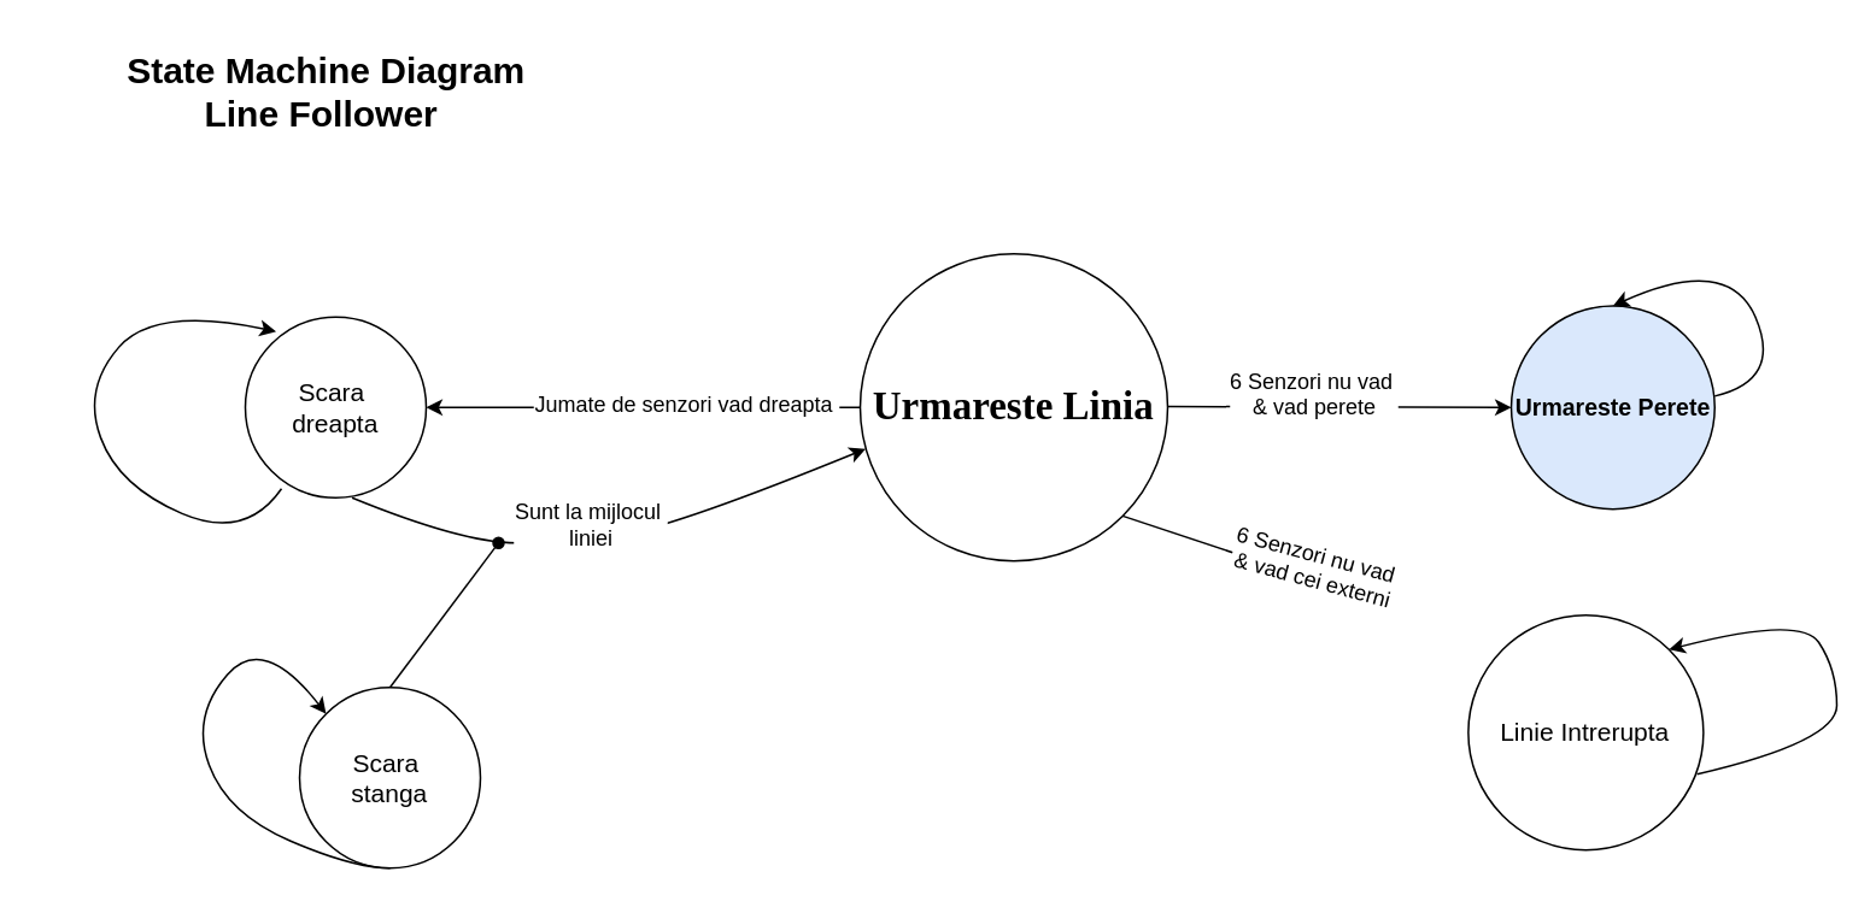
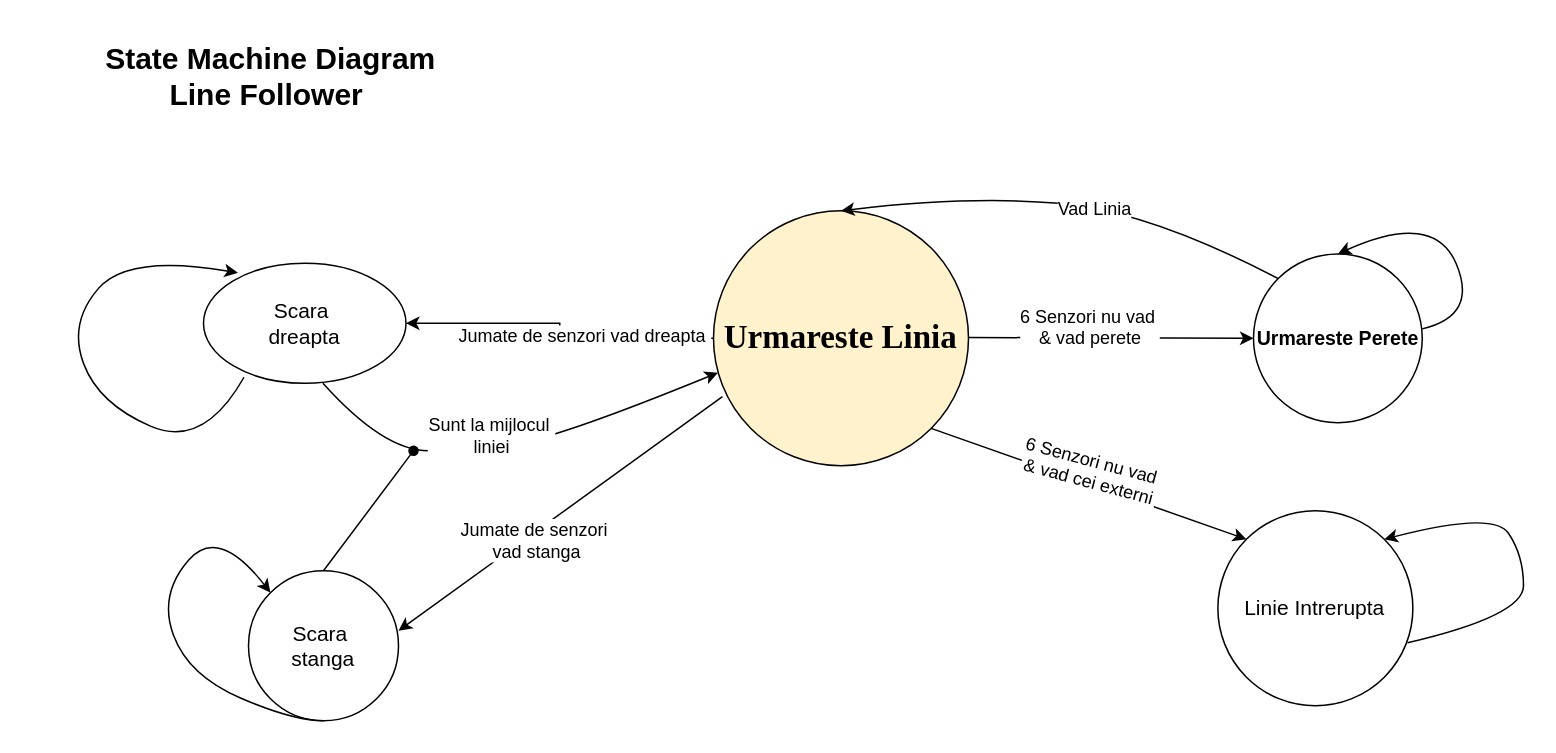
  <mxCell id="0" />
  <mxCell id="1" parent="0" />
  <mxCell id="2" value="&lt;font style=&quot;font-size: 20px;&quot;&gt;&lt;b&gt;State Machine Diagram &lt;br&gt;Line Follower&amp;nbsp;&lt;/b&gt;&lt;/font&gt;" style="text;html=1;align=center;verticalAlign=middle;whiteSpace=wrap;rounded=0;" parent="1" vertex="1"><mxGeometry x="20" y="20" width="320" height="60" as="geometry" /></mxCell>
  <mxCell id="3" style="edgeStyle=orthogonalEdgeStyle;rounded=0;orthogonalLoop=1;jettySize=auto;html=1;entryX=1;entryY=0.5;entryDx=0;entryDy=0;" parent="1" source="5" target="6" edge="1"><mxGeometry relative="1" as="geometry" /></mxCell>
  <mxCell id="4" value="&lt;span style=&quot;font-size: 12px;&quot;&gt;Jumate de senzori vad dreapta&amp;nbsp;&lt;/span&gt;" style="edgeLabel;html=1;align=center;verticalAlign=middle;resizable=0;points=[];" parent="3" vertex="1" connectable="0"><mxGeometry x="-0.188" y="-2" relative="1" as="geometry"><mxPoint as="offset" /></mxGeometry></mxCell>
- <mxCell id="5" value="&lt;font style=&quot;font-size: 22px;&quot;&gt;&lt;b style=&quot;&quot;&gt;Urmareste Linia&lt;/b&gt;&lt;/font&gt;" style="ellipse;whiteSpace=wrap;html=1;aspect=fixed;fontFamily=Times New Roman;" parent="1" vertex="1"><mxGeometry x="475" y="140" width="170" height="170" as="geometry" /></mxCell>
- <mxCell id="6" value="&lt;span style=&quot;font-size: 14px;&quot;&gt;Scara&amp;nbsp;&lt;/span&gt;&lt;div&gt;&lt;span style=&quot;font-size: 14px;&quot;&gt;dreapta&lt;/span&gt;&lt;/div&gt;" style="ellipse;whiteSpace=wrap;html=1;aspect=fixed;" parent="1" vertex="1"><mxGeometry x="135" y="175" width="100" height="100" as="geometry" /></mxCell>
+ <mxCell id="5" value="&lt;font style=&quot;font-size: 22px;&quot;&gt;&lt;b style=&quot;&quot;&gt;Urmareste Linia&lt;/b&gt;&lt;/font&gt;" style="ellipse;whiteSpace=wrap;html=1;aspect=fixed;fontFamily=Times New Roman;fillColor=#fff2cc;" parent="1" vertex="1"><mxGeometry x="475" y="140" width="170" height="170" as="geometry" /></mxCell>
+ <mxCell id="6" value="&lt;span style=&quot;font-size: 14px;&quot;&gt;Scara&amp;nbsp;&lt;/span&gt;&lt;div&gt;&lt;span style=&quot;font-size: 14px;&quot;&gt;dreapta&lt;/span&gt;&lt;/div&gt;" style="ellipse;whiteSpace=wrap;html=1;aspect=fixed;" parent="1" vertex="1"><mxGeometry x="135" y="175" width="135" height="80" as="geometry" /></mxCell>
  <mxCell id="7" value="&lt;span style=&quot;font-size: 14px;&quot;&gt;Scara&amp;nbsp;&lt;/span&gt;&lt;div&gt;&lt;span style=&quot;font-size: 14px;&quot;&gt;stanga&lt;/span&gt;&lt;/div&gt;" style="ellipse;whiteSpace=wrap;html=1;aspect=fixed;" parent="1" vertex="1"><mxGeometry x="165" y="380" width="100" height="100" as="geometry" /></mxCell>
+ <mxCell id="8" value="" style="endArrow=classic;html=1;rounded=0;entryX=1;entryY=0.4;entryDx=0;entryDy=0;entryPerimeter=0;exitX=0.035;exitY=0.729;exitDx=0;exitDy=0;exitPerimeter=0;" parent="1" source="5" target="7" edge="1"><mxGeometry relative="1" as="geometry"><mxPoint x="305" y="370" as="sourcePoint" /><mxPoint x="585" y="370" as="targetPoint" /></mxGeometry></mxCell>
+ <mxCell id="9" value="&lt;span style=&quot;font-size: 12px;&quot;&gt;Jumate de senzori&amp;nbsp;&lt;/span&gt;&lt;div&gt;&lt;span style=&quot;font-size: 12px;&quot;&gt;vad stanga&lt;/span&gt;&lt;/div&gt;" style="edgeLabel;html=1;align=center;verticalAlign=middle;resizable=0;points=[];fontFamily=Helvetica;" parent="8" vertex="1" connectable="0"><mxGeometry x="-0.022" y="1" relative="1" as="geometry"><mxPoint x="-20" y="19" as="offset" /></mxGeometry></mxCell>
  <mxCell id="10" value="" style="curved=1;endArrow=classic;html=1;rounded=0;entryX=0.018;entryY=0.635;entryDx=0;entryDy=0;exitX=0.59;exitY=1;exitDx=0;exitDy=0;exitPerimeter=0;entryPerimeter=0;" parent="1" source="6" target="5" edge="1"><mxGeometry width="50" height="50" relative="1" as="geometry"><mxPoint x="305" y="430" as="sourcePoint" /><mxPoint x="355" y="380" as="targetPoint" /><Array as="points"><mxPoint x="255" y="300" /><mxPoint x="315" y="300" /><mxPoint x="375" y="290" /></Array></mxGeometry></mxCell>
  <mxCell id="11" value="&lt;font style=&quot;font-size: 12px;&quot;&gt;Sunt la mijlocul&amp;nbsp;&lt;/font&gt;&lt;div&gt;&lt;font style=&quot;font-size: 12px;&quot;&gt;liniei&lt;/font&gt;&lt;/div&gt;" style="edgeLabel;html=1;align=center;verticalAlign=middle;resizable=0;points=[];" parent="10" vertex="1" connectable="0"><mxGeometry x="0.4" y="1" relative="1" as="geometry"><mxPoint x="-70" y="9" as="offset" /></mxGeometry></mxCell>
  <mxCell id="12" value="" style="endArrow=classic;html=1;rounded=0;" parent="1" edge="1"><mxGeometry relative="1" as="geometry"><mxPoint x="645" y="224.5" as="sourcePoint" /><mxPoint x="835" y="225" as="targetPoint" /></mxGeometry></mxCell>
  <mxCell id="13" value="&lt;span style=&quot;font-size: 12px;&quot;&gt;6 Senzori nu vad&amp;nbsp;&lt;/span&gt;&lt;div&gt;&lt;span style=&quot;font-size: 12px;&quot;&gt;&amp;amp; vad perete&lt;br&gt;&lt;/span&gt;&lt;div&gt;&lt;span style=&quot;font-size: 12px;&quot;&gt;&lt;br&gt;&lt;/span&gt;&lt;/div&gt;&lt;/div&gt;" style="edgeLabel;html=1;align=center;verticalAlign=middle;resizable=0;points=[];" parent="12" vertex="1" connectable="0"><mxGeometry x="-0.19" y="3" relative="1" as="geometry"><mxPoint x="3" y="3" as="offset" /></mxGeometry></mxCell>
  <mxCell id="14" value="" style="curved=1;endArrow=classic;html=1;rounded=0;exitX=0.5;exitY=1;exitDx=0;exitDy=0;entryX=0;entryY=0;entryDx=0;entryDy=0;" parent="1" source="7" target="7" edge="1"><mxGeometry width="50" height="50" relative="1" as="geometry"><mxPoint x="120" y="449" as="sourcePoint" /><mxPoint x="170" y="399" as="targetPoint" /><Array as="points"><mxPoint x="195" y="480" /><mxPoint x="125" y="450" /><mxPoint x="105" y="396" /><mxPoint x="145" y="350" /></Array></mxGeometry></mxCell>
  <mxCell id="15" value="" style="curved=1;endArrow=classic;html=1;rounded=0;exitX=0.2;exitY=0.95;exitDx=0;exitDy=0;entryX=0.17;entryY=0.08;entryDx=0;entryDy=0;exitPerimeter=0;entryPerimeter=0;" parent="1" source="6" target="6" edge="1"><mxGeometry width="50" height="50" relative="1" as="geometry"><mxPoint x="175" y="278.75" as="sourcePoint" /><mxPoint x="140" y="193.75" as="targetPoint" /><Array as="points"><mxPoint x="135" y="298.75" /><mxPoint x="65" y="268.75" /><mxPoint x="45" y="214.75" /><mxPoint x="85" y="168.75" /></Array></mxGeometry></mxCell>
  <mxCell id="16" value="" style="endArrow=oval;html=1;rounded=0;exitX=0.5;exitY=0;exitDx=0;exitDy=0;startArrow=none;startFill=0;endFill=1;" parent="1" source="7" edge="1"><mxGeometry width="50" height="50" relative="1" as="geometry"><mxPoint x="515" y="390" as="sourcePoint" /><mxPoint x="275" y="300" as="targetPoint" /></mxGeometry></mxCell>
- <mxCell id="17" value="&lt;font style=&quot;font-size: 13px;&quot;&gt;&lt;b&gt;Urmareste Perete&lt;/b&gt;&lt;/font&gt;" style="ellipse;whiteSpace=wrap;html=1;aspect=fixed;fillColor=#dae8fc;" parent="1" vertex="1"><mxGeometry x="835" y="168.75" width="112.5" height="112.5" as="geometry" /></mxCell>
+ <mxCell id="17" value="&lt;font style=&quot;font-size: 13px;&quot;&gt;&lt;b&gt;Urmareste Perete&lt;/b&gt;&lt;/font&gt;" style="ellipse;whiteSpace=wrap;html=1;aspect=fixed;" parent="1" vertex="1"><mxGeometry x="835" y="168.75" width="112.5" height="112.5" as="geometry" /></mxCell>
  <mxCell id="18" value="" style="curved=1;endArrow=classic;html=1;rounded=0;entryX=0.5;entryY=0;entryDx=0;entryDy=0;" parent="1" target="17" edge="1"><mxGeometry width="50" height="50" relative="1" as="geometry"><mxPoint x="947.5" y="218.75" as="sourcePoint" /><mxPoint x="997.5" y="168.75" as="targetPoint" /><Array as="points"><mxPoint x="985" y="210" /><mxPoint x="955" y="140" /></Array></mxGeometry></mxCell>
+ <mxCell id="19" value="" style="curved=1;endArrow=classic;html=1;rounded=0;exitX=0;exitY=0;exitDx=0;exitDy=0;entryX=0.5;entryY=0;entryDx=0;entryDy=0;" parent="1" source="17" target="5" edge="1"><mxGeometry width="50" height="50" relative="1" as="geometry"><mxPoint x="515" y="390" as="sourcePoint" /><mxPoint x="565" y="340" as="targetPoint" /><Array as="points"><mxPoint x="765" y="140" /><mxPoint x="645" y="130" /></Array></mxGeometry></mxCell>
+ <mxCell id="20" value="&lt;font style=&quot;font-size: 12px;&quot;&gt;Vad Linia&lt;/font&gt;" style="edgeLabel;html=1;align=center;verticalAlign=middle;resizable=0;points=[];" parent="19" vertex="1" connectable="0"><mxGeometry x="-0.12" y="2" relative="1" as="geometry"><mxPoint as="offset" /></mxGeometry></mxCell>
  <mxCell id="21" value="&lt;span style=&quot;font-size: 14px;&quot;&gt;Linie Intrerupta&lt;/span&gt;" style="ellipse;whiteSpace=wrap;html=1;aspect=fixed;" parent="1" vertex="1"><mxGeometry x="811.25" y="340" width="130" height="130" as="geometry" /></mxCell>
- <mxCell id="22" value="" style="endArrow=classic;html=1;rounded=0;exitX=1;exitY=1;exitDx=0;exitDy=0;" parent="1" source="5" target="23" edge="1"><mxGeometry relative="1" as="geometry"><mxPoint x="505" y="370" as="sourcePoint" /><mxPoint x="605" y="370" as="targetPoint" /></mxGeometry></mxCell>
+ <mxCell id="22" value="" style="endArrow=classic;html=1;rounded=0;entryX=0;entryY=0;entryDx=0;entryDy=0;exitX=1;exitY=1;exitDx=0;exitDy=0;" parent="1" source="5" target="21" edge="1"><mxGeometry relative="1" as="geometry"><mxPoint x="505" y="370" as="sourcePoint" /><mxPoint x="605" y="370" as="targetPoint" /></mxGeometry></mxCell>
  <mxCell id="23" value="&lt;span style=&quot;font-size: 12px;&quot;&gt;6 Senzori nu vad&amp;nbsp;&lt;/span&gt;&lt;div&gt;&lt;span style=&quot;font-size: 12px;&quot;&gt;&amp;amp; vad cei externi&lt;br&gt;&lt;/span&gt;&lt;div&gt;&lt;span style=&quot;font-size: 12px;&quot;&gt;&lt;br&gt;&lt;/span&gt;&lt;/div&gt;&lt;/div&gt;" style="edgeLabel;html=1;align=center;verticalAlign=middle;resizable=0;points=[];rotation=15;" parent="1" vertex="1" connectable="0"><mxGeometry x="724.999" y="320.003" as="geometry" /></mxCell>
  <mxCell id="24" value="" style="curved=1;endArrow=classic;html=1;rounded=0;exitX=0.973;exitY=0.677;exitDx=0;exitDy=0;exitPerimeter=0;entryX=1;entryY=0;entryDx=0;entryDy=0;" parent="1" source="21" target="21" edge="1"><mxGeometry width="50" height="50" relative="1" as="geometry"><mxPoint x="1012.75" y="428.75" as="sourcePoint" /><mxPoint x="956.25" y="379" as="targetPoint" /><Array as="points"><mxPoint x="1015" y="410" /><mxPoint x="1015" y="370" /><mxPoint x="995" y="340" /></Array></mxGeometry></mxCell>
